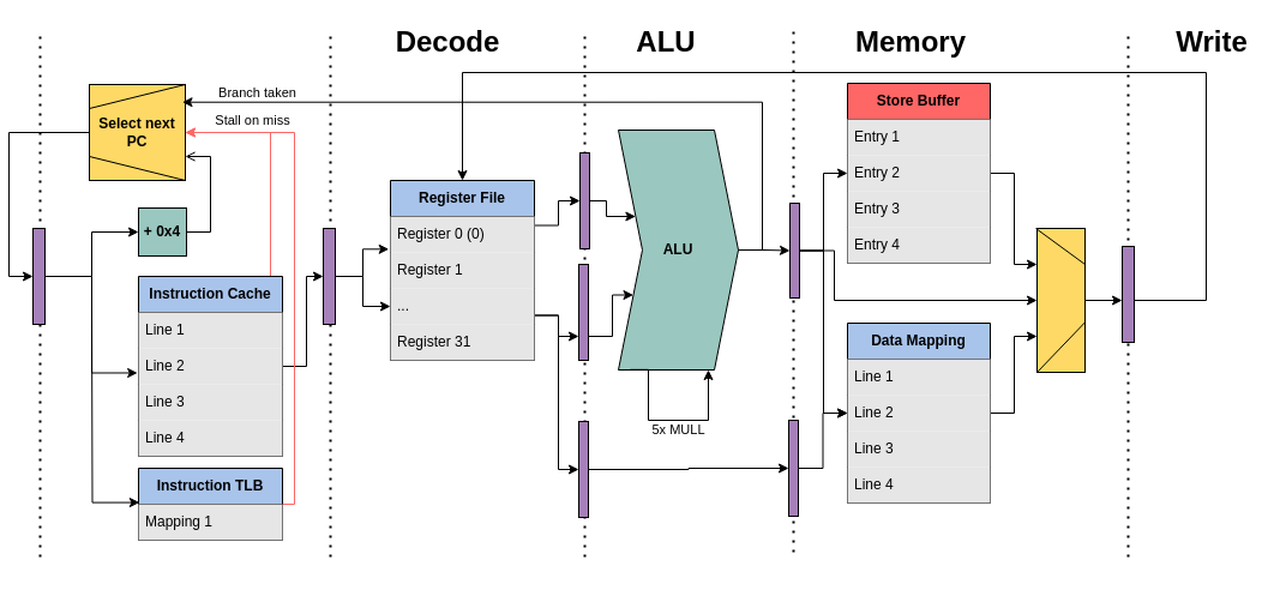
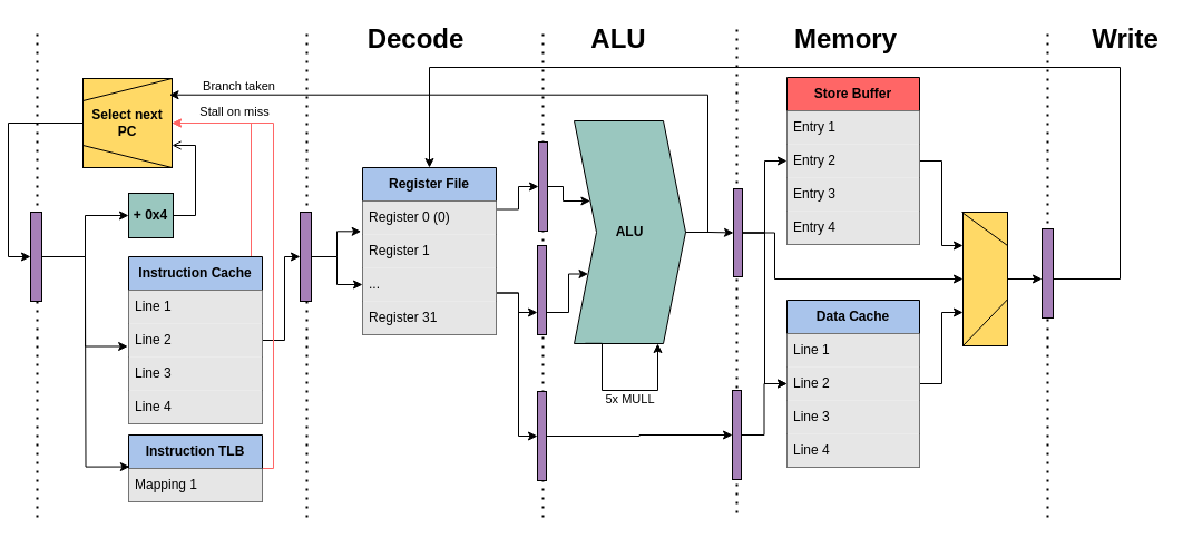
  <mxCell id="0" />
  <mxCell id="1" parent="0" />
  <mxCell id="2" value="" style="endArrow=none;dashed=1;html=1;dashPattern=1 3;strokeWidth=2;rounded=0;" edge="1" parent="1"><mxGeometry width="50" height="50" relative="1" as="geometry"><mxPoint x="26" y="30" as="sourcePoint" /><mxPoint x="26" y="470" as="targetPoint" /></mxGeometry></mxCell>
  <mxCell id="3" value="" style="group" vertex="1" connectable="0" parent="1"><mxGeometry x="67" y="70" width="80" height="80" as="geometry" /></mxCell>
  <mxCell id="4" value="&lt;b&gt;Select next PC&lt;/b&gt;" style="whiteSpace=wrap;html=1;aspect=fixed;fillColor=#FFD966;" vertex="1" parent="3"><mxGeometry width="80" height="80" as="geometry" /></mxCell>
  <mxCell id="5" value="" style="endArrow=none;html=1;rounded=0;exitX=0;exitY=0.25;exitDx=0;exitDy=0;" edge="1" parent="3" source="4"><mxGeometry width="50" height="50" relative="1" as="geometry"><mxPoint x="30" y="50" as="sourcePoint" /><mxPoint x="80" as="targetPoint" /></mxGeometry></mxCell>
  <mxCell id="6" value="" style="endArrow=none;html=1;rounded=0;exitX=0;exitY=0.25;exitDx=0;exitDy=0;entryX=1;entryY=1;entryDx=0;entryDy=0;" edge="1" parent="3" target="4"><mxGeometry width="50" height="50" relative="1" as="geometry"><mxPoint y="60" as="sourcePoint" /><mxPoint x="80" y="40" as="targetPoint" /></mxGeometry></mxCell>
  <mxCell id="7" style="edgeStyle=orthogonalEdgeStyle;rounded=0;orthogonalLoop=1;jettySize=auto;html=1;exitX=1;exitY=0.5;exitDx=0;exitDy=0;entryX=0;entryY=0.5;entryDx=0;entryDy=0;" edge="1" parent="1" source="8" target="10"><mxGeometry relative="1" as="geometry" /></mxCell>
  <mxCell id="8" value="" style="rounded=0;whiteSpace=wrap;html=1;fillColor=#A680B8;" vertex="1" parent="1"><mxGeometry x="20" y="190" width="10" height="80" as="geometry" /></mxCell>
  <mxCell id="9" style="edgeStyle=orthogonalEdgeStyle;rounded=0;orthogonalLoop=1;jettySize=auto;html=1;exitX=1;exitY=0.5;exitDx=0;exitDy=0;entryX=1;entryY=0.75;entryDx=0;entryDy=0;endArrow=open;" edge="1" parent="1" source="10" target="4"><mxGeometry relative="1" as="geometry" /></mxCell>
  <mxCell id="10" value="&lt;b&gt;+ 0x4&lt;/b&gt;" style="rounded=0;whiteSpace=wrap;html=1;fillColor=#9AC7BF;" vertex="1" parent="1"><mxGeometry x="108" y="173" width="40" height="40" as="geometry" /></mxCell>
  <mxCell id="11" style="edgeStyle=orthogonalEdgeStyle;rounded=0;orthogonalLoop=1;jettySize=auto;html=1;exitX=1;exitY=0.5;exitDx=0;exitDy=0;entryX=0;entryY=0.5;entryDx=0;entryDy=0;" edge="1" parent="1" source="14" target="24"><mxGeometry relative="1" as="geometry" /></mxCell>
  <mxCell id="12" style="edgeStyle=orthogonalEdgeStyle;rounded=0;orthogonalLoop=1;jettySize=auto;html=1;exitX=0.75;exitY=0;exitDx=0;exitDy=0;entryX=1;entryY=0.5;entryDx=0;entryDy=0;strokeColor=#FF6666;" edge="1" parent="1" source="14" target="4"><mxGeometry relative="1" as="geometry"><Array as="points"><mxPoint x="218" y="230" /><mxPoint x="218" y="110" /></Array></mxGeometry></mxCell>
  <mxCell id="13" value="Stall on miss" style="edgeLabel;html=1;align=center;verticalAlign=middle;resizable=0;points=[];" vertex="1" connectable="0" parent="12"><mxGeometry x="0.713" y="-4" relative="1" as="geometry"><mxPoint x="25" y="-7" as="offset" /></mxGeometry></mxCell>
  <mxCell id="14" value="Instruction Cache" style="swimlane;fontStyle=1;childLayout=stackLayout;horizontal=1;startSize=30;horizontalStack=0;resizeParent=1;resizeParentMax=0;resizeLast=0;collapsible=1;marginBottom=0;whiteSpace=wrap;html=1;fillColor=#A9C4EB;" vertex="1" parent="1"><mxGeometry x="108" y="230" width="120" height="150" as="geometry" /></mxCell>
  <mxCell id="15" value="Line 1&amp;nbsp; &amp;nbsp; &amp;nbsp; &amp;nbsp;" style="text;strokeColor=none;fillColor=#E6E6E6;align=left;verticalAlign=middle;spacingLeft=4;spacingRight=4;overflow=hidden;points=[[0,0.5],[1,0.5]];portConstraint=eastwest;rotatable=0;whiteSpace=wrap;html=1;" vertex="1" parent="14"><mxGeometry y="30" width="120" height="30" as="geometry" /></mxCell>
  <mxCell id="16" value="Line 2" style="text;strokeColor=none;fillColor=#E6E6E6;align=left;verticalAlign=middle;spacingLeft=4;spacingRight=4;overflow=hidden;points=[[0,0.5],[1,0.5]];portConstraint=eastwest;rotatable=0;whiteSpace=wrap;html=1;" vertex="1" parent="14"><mxGeometry y="60" width="120" height="30" as="geometry" /></mxCell>
  <mxCell id="17" value="Line 3" style="text;strokeColor=none;fillColor=#E6E6E6;align=left;verticalAlign=middle;spacingLeft=4;spacingRight=4;overflow=hidden;points=[[0,0.5],[1,0.5]];portConstraint=eastwest;rotatable=0;whiteSpace=wrap;html=1;" vertex="1" parent="14"><mxGeometry y="90" width="120" height="30" as="geometry" /></mxCell>
  <mxCell id="18" value="Line 4" style="text;strokeColor=none;fillColor=#E6E6E6;align=left;verticalAlign=middle;spacingLeft=4;spacingRight=4;overflow=hidden;points=[[0,0.5],[1,0.5]];portConstraint=eastwest;rotatable=0;whiteSpace=wrap;html=1;" vertex="1" parent="14"><mxGeometry y="120" width="120" height="30" as="geometry" /></mxCell>
  <mxCell id="19" style="edgeStyle=orthogonalEdgeStyle;rounded=0;orthogonalLoop=1;jettySize=auto;html=1;exitX=1;exitY=0.5;exitDx=0;exitDy=0;strokeColor=#FF6666;" edge="1" parent="1" source="20"><mxGeometry relative="1" as="geometry"><mxPoint x="147" y="110" as="targetPoint" /><Array as="points"><mxPoint x="238" y="420" /><mxPoint x="238" y="110" /><mxPoint x="147" y="110" /></Array></mxGeometry></mxCell>
  <mxCell id="20" value="Instruction TLB" style="swimlane;fontStyle=1;childLayout=stackLayout;horizontal=1;startSize=30;horizontalStack=0;resizeParent=1;resizeParentMax=0;resizeLast=0;collapsible=1;marginBottom=0;whiteSpace=wrap;html=1;fillColor=#A9C4EB;" vertex="1" parent="1"><mxGeometry x="108" y="390" width="120" height="60" as="geometry" /></mxCell>
  <mxCell id="21" value="Mapping 1" style="text;strokeColor=none;fillColor=#E6E6E6;align=left;verticalAlign=middle;spacingLeft=4;spacingRight=4;overflow=hidden;points=[[0,0.5],[1,0.5]];portConstraint=eastwest;rotatable=0;whiteSpace=wrap;html=1;" vertex="1" parent="20"><mxGeometry y="30" width="120" height="30" as="geometry" /></mxCell>
  <mxCell id="22" value="" style="endArrow=none;dashed=1;html=1;dashPattern=1 3;strokeWidth=2;rounded=0;" edge="1" parent="1"><mxGeometry width="50" height="50" relative="1" as="geometry"><mxPoint x="268" y="30" as="sourcePoint" /><mxPoint x="268" y="470" as="targetPoint" /></mxGeometry></mxCell>
  <mxCell id="23" style="edgeStyle=orthogonalEdgeStyle;rounded=0;orthogonalLoop=1;jettySize=auto;html=1;exitX=1;exitY=0.5;exitDx=0;exitDy=0;entryX=0;entryY=0.5;entryDx=0;entryDy=0;" edge="1" parent="1" source="24" target="76"><mxGeometry relative="1" as="geometry"><mxPoint x="307" y="252.5" as="targetPoint" /></mxGeometry></mxCell>
  <mxCell id="24" value="" style="rounded=0;whiteSpace=wrap;html=1;fillColor=#A680B8;" vertex="1" parent="1"><mxGeometry x="262" y="190" width="10" height="80" as="geometry" /></mxCell>
  <mxCell id="25" value="" style="endArrow=none;dashed=1;html=1;dashPattern=1 3;strokeWidth=2;rounded=0;" edge="1" parent="1"><mxGeometry width="50" height="50" relative="1" as="geometry"><mxPoint x="480" y="30" as="sourcePoint" /><mxPoint x="480" y="470" as="targetPoint" /></mxGeometry></mxCell>
  <mxCell id="26" style="edgeStyle=orthogonalEdgeStyle;rounded=0;orthogonalLoop=1;jettySize=auto;html=1;exitX=1;exitY=0.75;exitDx=0;exitDy=0;entryX=0;entryY=0.75;entryDx=0;entryDy=0;" edge="1" parent="1" source="27" target="33"><mxGeometry relative="1" as="geometry"><Array as="points"><mxPoint x="503" y="280" /><mxPoint x="503" y="245" /></Array></mxGeometry></mxCell>
  <mxCell id="27" value="" style="rounded=0;whiteSpace=wrap;html=1;fillColor=#A680B8;" vertex="1" parent="1"><mxGeometry x="475" y="220" width="8" height="80" as="geometry" /></mxCell>
  <mxCell id="28" style="edgeStyle=orthogonalEdgeStyle;rounded=0;orthogonalLoop=1;jettySize=auto;html=1;exitX=1;exitY=0.5;exitDx=0;exitDy=0;" edge="1" parent="1" source="29" target="33"><mxGeometry relative="1" as="geometry"><Array as="points"><mxPoint x="498" y="167" /><mxPoint x="498" y="180" /></Array></mxGeometry></mxCell>
  <mxCell id="29" value="" style="rounded=0;whiteSpace=wrap;html=1;fillColor=#A680B8;" vertex="1" parent="1"><mxGeometry x="476" y="127" width="8" height="80" as="geometry" /></mxCell>
  <mxCell id="30" style="edgeStyle=orthogonalEdgeStyle;rounded=0;orthogonalLoop=1;jettySize=auto;html=1;exitX=1;exitY=0.5;exitDx=0;exitDy=0;entryX=0;entryY=0.5;entryDx=0;entryDy=0;" edge="1" parent="1" source="31" target="40"><mxGeometry relative="1" as="geometry" /></mxCell>
  <mxCell id="31" value="" style="rounded=0;whiteSpace=wrap;html=1;fillColor=#A680B8;" vertex="1" parent="1"><mxGeometry x="475" y="351" width="8" height="80" as="geometry" /></mxCell>
  <mxCell id="32" style="edgeStyle=orthogonalEdgeStyle;rounded=0;orthogonalLoop=1;jettySize=auto;html=1;exitX=1;exitY=0.5;exitDx=0;exitDy=0;entryX=0;entryY=0.5;entryDx=0;entryDy=0;" edge="1" parent="1" source="33" target="38"><mxGeometry relative="1" as="geometry" /></mxCell>
  <mxCell id="33" value="&lt;b&gt;ALU&lt;/b&gt;" style="shape=step;perimeter=stepPerimeter;whiteSpace=wrap;html=1;fixedSize=1;fillColor=#9AC7BF;" vertex="1" parent="1"><mxGeometry x="508" y="108" width="100" height="200" as="geometry" /></mxCell>
  <mxCell id="34" value="" style="endArrow=none;dashed=1;html=1;dashPattern=1 3;strokeWidth=2;rounded=0;" edge="1" parent="1"><mxGeometry width="50" height="50" relative="1" as="geometry"><mxPoint x="654" y="26" as="sourcePoint" /><mxPoint x="654" y="466" as="targetPoint" /></mxGeometry></mxCell>
  <mxCell id="35" style="edgeStyle=orthogonalEdgeStyle;rounded=0;orthogonalLoop=1;jettySize=auto;html=1;exitX=1;exitY=0.5;exitDx=0;exitDy=0;entryX=0;entryY=0.5;entryDx=0;entryDy=0;" edge="1" parent="1" source="38" target="48"><mxGeometry relative="1" as="geometry"><Array as="points"><mxPoint x="679" y="208" /><mxPoint x="679" y="344" /></Array></mxGeometry></mxCell>
  <mxCell id="36" style="edgeStyle=orthogonalEdgeStyle;rounded=0;orthogonalLoop=1;jettySize=auto;html=1;exitX=1;exitY=0.5;exitDx=0;exitDy=0;entryX=0;entryY=0.5;entryDx=0;entryDy=0;" edge="1" parent="1" source="38" target="42"><mxGeometry relative="1" as="geometry"><Array as="points"><mxPoint x="679" y="208" /><mxPoint x="679" y="144" /></Array></mxGeometry></mxCell>
  <mxCell id="37" style="edgeStyle=orthogonalEdgeStyle;rounded=0;orthogonalLoop=1;jettySize=auto;html=1;exitX=1;exitY=0.5;exitDx=0;exitDy=0;entryX=0;entryY=0.5;entryDx=0;entryDy=0;" edge="1" parent="1" source="38" target="54"><mxGeometry relative="1" as="geometry"><Array as="points"><mxPoint x="688" y="208" /><mxPoint x="688" y="250" /></Array></mxGeometry></mxCell>
  <mxCell id="38" value="" style="rounded=0;whiteSpace=wrap;html=1;fillColor=#A680B8;" vertex="1" parent="1"><mxGeometry x="651" y="169" width="8" height="79" as="geometry" /></mxCell>
  <mxCell id="39" style="edgeStyle=orthogonalEdgeStyle;rounded=0;orthogonalLoop=1;jettySize=auto;html=1;exitX=1;exitY=0.5;exitDx=0;exitDy=0;entryX=0;entryY=0.5;entryDx=0;entryDy=0;" edge="1" parent="1" source="40" target="48"><mxGeometry relative="1" as="geometry" /></mxCell>
  <mxCell id="40" value="" style="rounded=0;whiteSpace=wrap;html=1;fillColor=#A680B8;" vertex="1" parent="1"><mxGeometry x="650" y="350" width="8" height="80" as="geometry" /></mxCell>
  <mxCell id="41" style="edgeStyle=orthogonalEdgeStyle;rounded=0;orthogonalLoop=1;jettySize=auto;html=1;exitX=1;exitY=0.5;exitDx=0;exitDy=0;entryX=0;entryY=0.25;entryDx=0;entryDy=0;" edge="1" parent="1" source="42" target="54"><mxGeometry relative="1" as="geometry" /></mxCell>
  <mxCell id="42" value="Store Buffer" style="swimlane;fontStyle=1;childLayout=stackLayout;horizontal=1;startSize=30;horizontalStack=0;resizeParent=1;resizeParentMax=0;resizeLast=0;collapsible=1;marginBottom=0;whiteSpace=wrap;html=1;fillColor=#FF6666;" vertex="1" parent="1"><mxGeometry x="699" y="69" width="119" height="150" as="geometry" /></mxCell>
  <mxCell id="43" value="Entry 1" style="text;strokeColor=none;fillColor=#E6E6E6;align=left;verticalAlign=middle;spacingLeft=4;spacingRight=4;overflow=hidden;points=[[0,0.5],[1,0.5]];portConstraint=eastwest;rotatable=0;whiteSpace=wrap;html=1;" vertex="1" parent="42"><mxGeometry y="30" width="119" height="30" as="geometry" /></mxCell>
  <mxCell id="44" value="Entry 2" style="text;strokeColor=none;fillColor=#E6E6E6;align=left;verticalAlign=middle;spacingLeft=4;spacingRight=4;overflow=hidden;points=[[0,0.5],[1,0.5]];portConstraint=eastwest;rotatable=0;whiteSpace=wrap;html=1;" vertex="1" parent="42"><mxGeometry y="60" width="119" height="30" as="geometry" /></mxCell>
  <mxCell id="45" value="Entry 3" style="text;strokeColor=none;fillColor=#E6E6E6;align=left;verticalAlign=middle;spacingLeft=4;spacingRight=4;overflow=hidden;points=[[0,0.5],[1,0.5]];portConstraint=eastwest;rotatable=0;whiteSpace=wrap;html=1;" vertex="1" parent="42"><mxGeometry y="90" width="119" height="30" as="geometry" /></mxCell>
  <mxCell id="46" value="Entry 4" style="text;strokeColor=none;fillColor=#E6E6E6;align=left;verticalAlign=middle;spacingLeft=4;spacingRight=4;overflow=hidden;points=[[0,0.5],[1,0.5]];portConstraint=eastwest;rotatable=0;whiteSpace=wrap;html=1;" vertex="1" parent="42"><mxGeometry y="120" width="119" height="30" as="geometry" /></mxCell>
  <mxCell id="47" style="edgeStyle=orthogonalEdgeStyle;rounded=0;orthogonalLoop=1;jettySize=auto;html=1;exitX=1;exitY=0.5;exitDx=0;exitDy=0;entryX=0;entryY=0.75;entryDx=0;entryDy=0;" edge="1" parent="1" source="48" target="54"><mxGeometry relative="1" as="geometry" /></mxCell>
- <mxCell id="48" value="Data Mapping" style="swimlane;fontStyle=1;childLayout=stackLayout;horizontal=1;startSize=30;horizontalStack=0;resizeParent=1;resizeParentMax=0;resizeLast=0;collapsible=1;marginBottom=0;whiteSpace=wrap;html=1;fillColor=#A9C4EB;" vertex="1" parent="1"><mxGeometry x="699" y="269" width="119" height="150" as="geometry" /></mxCell>
+ <mxCell id="48" value="Data Cache" style="swimlane;fontStyle=1;childLayout=stackLayout;horizontal=1;startSize=30;horizontalStack=0;resizeParent=1;resizeParentMax=0;resizeLast=0;collapsible=1;marginBottom=0;whiteSpace=wrap;html=1;fillColor=#A9C4EB;" vertex="1" parent="1"><mxGeometry x="699" y="269" width="119" height="150" as="geometry" /></mxCell>
  <mxCell id="49" value="Line 1&amp;nbsp; &amp;nbsp; &amp;nbsp; &amp;nbsp;" style="text;strokeColor=none;fillColor=#E6E6E6;align=left;verticalAlign=middle;spacingLeft=4;spacingRight=4;overflow=hidden;points=[[0,0.5],[1,0.5]];portConstraint=eastwest;rotatable=0;whiteSpace=wrap;html=1;" vertex="1" parent="48"><mxGeometry y="30" width="119" height="30" as="geometry" /></mxCell>
  <mxCell id="50" value="Line 2" style="text;strokeColor=none;fillColor=#E6E6E6;align=left;verticalAlign=middle;spacingLeft=4;spacingRight=4;overflow=hidden;points=[[0,0.5],[1,0.5]];portConstraint=eastwest;rotatable=0;whiteSpace=wrap;html=1;" vertex="1" parent="48"><mxGeometry y="60" width="119" height="30" as="geometry" /></mxCell>
  <mxCell id="51" value="Line 3" style="text;strokeColor=none;fillColor=#E6E6E6;align=left;verticalAlign=middle;spacingLeft=4;spacingRight=4;overflow=hidden;points=[[0,0.5],[1,0.5]];portConstraint=eastwest;rotatable=0;whiteSpace=wrap;html=1;" vertex="1" parent="48"><mxGeometry y="90" width="119" height="30" as="geometry" /></mxCell>
  <mxCell id="52" value="Line 4" style="text;strokeColor=none;fillColor=#E6E6E6;align=left;verticalAlign=middle;spacingLeft=4;spacingRight=4;overflow=hidden;points=[[0,0.5],[1,0.5]];portConstraint=eastwest;rotatable=0;whiteSpace=wrap;html=1;" vertex="1" parent="48"><mxGeometry y="120" width="119" height="30" as="geometry" /></mxCell>
  <mxCell id="53" style="edgeStyle=orthogonalEdgeStyle;rounded=0;orthogonalLoop=1;jettySize=auto;html=1;exitX=1;exitY=0.5;exitDx=0;exitDy=0;" edge="1" parent="1" source="54"><mxGeometry relative="1" as="geometry"><mxPoint x="928" y="249.529" as="targetPoint" /></mxGeometry></mxCell>
  <mxCell id="54" value="" style="rounded=0;whiteSpace=wrap;html=1;fillColor=#FFD966;" vertex="1" parent="1"><mxGeometry x="857" y="190" width="40" height="120" as="geometry" /></mxCell>
  <mxCell id="55" value="" style="endArrow=none;html=1;rounded=0;exitX=1;exitY=0.25;exitDx=0;exitDy=0;" edge="1" parent="1" source="54"><mxGeometry width="50" height="50" relative="1" as="geometry"><mxPoint x="909.72" y="228.64" as="sourcePoint" /><mxPoint x="856" y="190" as="targetPoint" /></mxGeometry></mxCell>
  <mxCell id="56" value="" style="endArrow=none;html=1;rounded=0;entryX=0.996;entryY=0.654;entryDx=0;entryDy=0;entryPerimeter=0;exitX=0;exitY=1;exitDx=0;exitDy=0;" edge="1" parent="1" source="54" target="54"><mxGeometry width="50" height="50" relative="1" as="geometry"><mxPoint x="844" y="310" as="sourcePoint" /><mxPoint x="884" y="270" as="targetPoint" /></mxGeometry></mxCell>
  <mxCell id="57" value="" style="endArrow=none;dashed=1;html=1;dashPattern=1 3;strokeWidth=2;rounded=0;" edge="1" parent="1"><mxGeometry width="50" height="50" relative="1" as="geometry"><mxPoint x="933" y="30" as="sourcePoint" /><mxPoint x="933" y="470" as="targetPoint" /></mxGeometry></mxCell>
  <mxCell id="58" style="edgeStyle=orthogonalEdgeStyle;rounded=0;orthogonalLoop=1;jettySize=auto;html=1;exitX=1;exitY=0.5;exitDx=0;exitDy=0;entryX=0.5;entryY=0;entryDx=0;entryDy=0;" edge="1" parent="1" source="59" target="73"><mxGeometry relative="1" as="geometry"><Array as="points"><mxPoint x="938" y="250" /><mxPoint x="998" y="250" /><mxPoint x="998" y="60" /><mxPoint x="378" y="60" /></Array></mxGeometry></mxCell>
  <mxCell id="59" value="" style="rounded=0;whiteSpace=wrap;html=1;fillColor=#A680B8;" vertex="1" parent="1"><mxGeometry x="928" y="205" width="10" height="80" as="geometry" /></mxCell>
  <mxCell id="60" value="&lt;b&gt;&lt;font style=&quot;font-size: 24px;&quot;&gt;ALU&lt;/font&gt;&lt;/b&gt;" style="text;html=1;align=center;verticalAlign=middle;whiteSpace=wrap;rounded=0;" vertex="1" parent="1"><mxGeometry x="518" y="20" width="60" height="30" as="geometry" /></mxCell>
  <mxCell id="61" value="&lt;span style=&quot;font-size: 24px;&quot;&gt;&lt;b&gt;Memory&lt;/b&gt;&lt;/span&gt;" style="text;html=1;align=center;verticalAlign=middle;whiteSpace=wrap;rounded=0;" vertex="1" parent="1"><mxGeometry x="721.5" y="20" width="60" height="30" as="geometry" /></mxCell>
  <mxCell id="62" value="&lt;b&gt;&lt;font style=&quot;font-size: 24px;&quot;&gt;Write&lt;/font&gt;&lt;/b&gt;" style="text;html=1;align=center;verticalAlign=middle;whiteSpace=wrap;rounded=0;" vertex="1" parent="1"><mxGeometry x="973" y="20" width="60" height="30" as="geometry" /></mxCell>
  <mxCell id="63" value="&lt;b&gt;&lt;font style=&quot;font-size: 24px;&quot;&gt;Decode&lt;/font&gt;&lt;/b&gt;" style="text;html=1;align=center;verticalAlign=middle;whiteSpace=wrap;rounded=0;" vertex="1" parent="1"><mxGeometry x="336" y="20" width="60" height="30" as="geometry" /></mxCell>
  <mxCell id="64" style="edgeStyle=orthogonalEdgeStyle;rounded=0;orthogonalLoop=1;jettySize=auto;html=1;exitX=0;exitY=0.5;exitDx=0;exitDy=0;entryX=0;entryY=0.5;entryDx=0;entryDy=0;" edge="1" parent="1" source="4" target="8"><mxGeometry relative="1" as="geometry" /></mxCell>
  <mxCell id="65" style="edgeStyle=orthogonalEdgeStyle;rounded=0;orthogonalLoop=1;jettySize=auto;html=1;exitX=1;exitY=0.5;exitDx=0;exitDy=0;entryX=-0.007;entryY=0.683;entryDx=0;entryDy=0;entryPerimeter=0;" edge="1" parent="1" source="8" target="16"><mxGeometry relative="1" as="geometry" /></mxCell>
  <mxCell id="66" style="edgeStyle=orthogonalEdgeStyle;rounded=0;orthogonalLoop=1;jettySize=auto;html=1;entryX=0.007;entryY=-0.048;entryDx=0;entryDy=0;entryPerimeter=0;" edge="1" parent="1" target="21"><mxGeometry relative="1" as="geometry"><mxPoint x="69" y="250" as="sourcePoint" /></mxGeometry></mxCell>
  <mxCell id="67" style="edgeStyle=orthogonalEdgeStyle;rounded=0;orthogonalLoop=1;jettySize=auto;html=1;exitX=1;exitY=0.5;exitDx=0;exitDy=0;entryX=0.969;entryY=0.184;entryDx=0;entryDy=0;entryPerimeter=0;" edge="1" parent="1" source="33" target="4"><mxGeometry relative="1" as="geometry" /></mxCell>
  <mxCell id="68" value="Branch taken" style="edgeLabel;html=1;align=center;verticalAlign=middle;resizable=0;points=[];" vertex="1" connectable="0" parent="67"><mxGeometry x="0.876" y="-1" relative="1" as="geometry"><mxPoint x="23" y="-7" as="offset" /></mxGeometry></mxCell>
  <mxCell id="69" style="edgeStyle=orthogonalEdgeStyle;rounded=0;orthogonalLoop=1;jettySize=auto;html=1;exitX=1;exitY=0.5;exitDx=0;exitDy=0;entryX=-0.011;entryY=0.911;entryDx=0;entryDy=0;entryPerimeter=0;" edge="1" parent="1" source="24" target="74"><mxGeometry relative="1" as="geometry"><mxPoint x="307" y="205" as="targetPoint" /></mxGeometry></mxCell>
  <mxCell id="70" style="edgeStyle=orthogonalEdgeStyle;rounded=0;orthogonalLoop=1;jettySize=auto;html=1;exitX=1;exitY=0.75;exitDx=0;exitDy=0;entryX=0;entryY=0.75;entryDx=0;entryDy=0;" edge="1" parent="1" source="73" target="27"><mxGeometry relative="1" as="geometry" /></mxCell>
  <mxCell id="71" style="edgeStyle=orthogonalEdgeStyle;rounded=0;orthogonalLoop=1;jettySize=auto;html=1;exitX=1;exitY=0.25;exitDx=0;exitDy=0;entryX=0;entryY=0.5;entryDx=0;entryDy=0;" edge="1" parent="1" source="73" target="29"><mxGeometry relative="1" as="geometry" /></mxCell>
  <mxCell id="72" style="edgeStyle=orthogonalEdgeStyle;rounded=0;orthogonalLoop=1;jettySize=auto;html=1;exitX=1;exitY=0.75;exitDx=0;exitDy=0;entryX=0;entryY=0.5;entryDx=0;entryDy=0;" edge="1" parent="1" source="73" target="31"><mxGeometry relative="1" as="geometry"><Array as="points"><mxPoint x="458" y="263" /><mxPoint x="458" y="391" /></Array></mxGeometry></mxCell>
  <mxCell id="73" value="Register File" style="swimlane;fontStyle=1;childLayout=stackLayout;horizontal=1;startSize=30;horizontalStack=0;resizeParent=1;resizeParentMax=0;resizeLast=0;collapsible=1;marginBottom=0;whiteSpace=wrap;html=1;fillColor=#A9C4EB;" vertex="1" parent="1"><mxGeometry x="318" y="150" width="120" height="150" as="geometry" /></mxCell>
  <mxCell id="74" value="Register 0 (0)" style="text;strokeColor=none;fillColor=#E6E6E6;align=left;verticalAlign=middle;spacingLeft=4;spacingRight=4;overflow=hidden;points=[[0,0.5],[1,0.5]];portConstraint=eastwest;rotatable=0;whiteSpace=wrap;html=1;" vertex="1" parent="73"><mxGeometry y="30" width="120" height="30" as="geometry" /></mxCell>
  <mxCell id="75" value="Register 1" style="text;strokeColor=none;fillColor=#E6E6E6;align=left;verticalAlign=middle;spacingLeft=4;spacingRight=4;overflow=hidden;points=[[0,0.5],[1,0.5]];portConstraint=eastwest;rotatable=0;whiteSpace=wrap;html=1;" vertex="1" parent="73"><mxGeometry y="60" width="120" height="30" as="geometry" /></mxCell>
  <mxCell id="76" value="..." style="text;strokeColor=none;fillColor=#E6E6E6;align=left;verticalAlign=middle;spacingLeft=4;spacingRight=4;overflow=hidden;points=[[0,0.5],[1,0.5]];portConstraint=eastwest;rotatable=0;whiteSpace=wrap;html=1;" vertex="1" parent="73"><mxGeometry y="90" width="120" height="30" as="geometry" /></mxCell>
  <mxCell id="77" value="Register 31" style="text;strokeColor=none;fillColor=#E6E6E6;align=left;verticalAlign=middle;spacingLeft=4;spacingRight=4;overflow=hidden;points=[[0,0.5],[1,0.5]];portConstraint=eastwest;rotatable=0;whiteSpace=wrap;html=1;" vertex="1" parent="73"><mxGeometry y="120" width="120" height="30" as="geometry" /></mxCell>
  <mxCell id="78" style="edgeStyle=orthogonalEdgeStyle;rounded=0;orthogonalLoop=1;jettySize=auto;html=1;exitX=0.099;exitY=0.999;exitDx=0;exitDy=0;entryX=0.75;entryY=1;entryDx=0;entryDy=0;exitPerimeter=0;" edge="1" parent="1" source="33" target="33"><mxGeometry relative="1" as="geometry"><Array as="points"><mxPoint x="533" y="308" /><mxPoint x="533" y="350" /><mxPoint x="583" y="350" /></Array></mxGeometry></mxCell>
  <mxCell id="79" value="&lt;div&gt;5x MULL&lt;/div&gt;" style="edgeLabel;html=1;align=center;verticalAlign=middle;resizable=0;points=[];" vertex="1" connectable="0" parent="78"><mxGeometry x="-0.029" y="-1" relative="1" as="geometry"><mxPoint x="10" y="6" as="offset" /></mxGeometry></mxCell>
